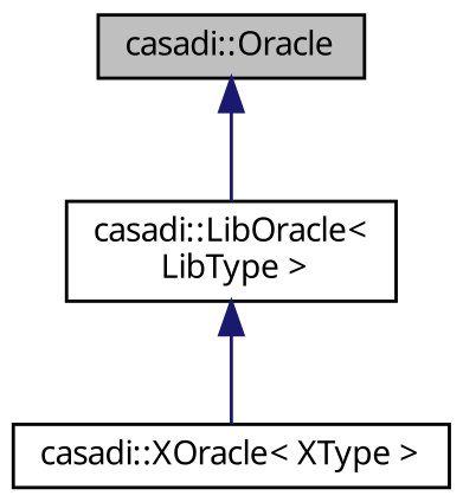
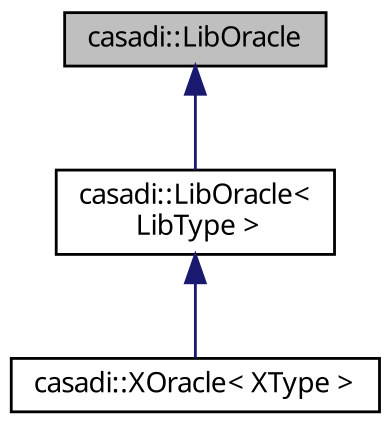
  digraph {
    node [color=black fillcolor=white fontname="FreeSans.ttf" fontsize=10 shape=record style=filled]
    edge [color=midnightblue dir=back fontname="FreeSans.ttf" fontsize=10 labelfontname="FreeSans.ttf" labelfontsize=10 style=solid]
-   n1 [fillcolor=grey75 fontcolor=black height=0.2 label="casadi::Oracle" width=0.4]
+   n1 [fillcolor=grey75 fontcolor=black height=0.2 label="casadi::LibOracle" width=0.4]
    n2 [height=0.2 label="casadi::LibOracle\<\l LibType \>" width=0.4]
    n3 [height=0.2 label="casadi::XOracle\< XType \>" width=0.4]
    n1 -> n2
    n2 -> n3
  }
